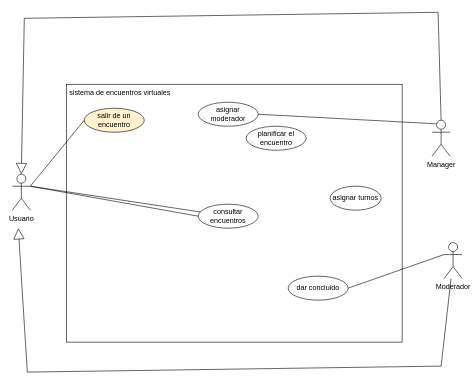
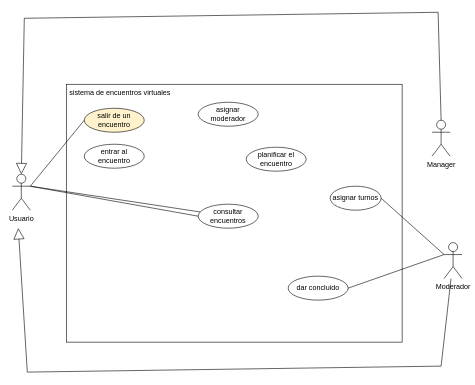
  <mxCell id="0" />
  <mxCell id="1" parent="0" />
  <mxCell id="2" value="" style="rounded=0;whiteSpace=wrap;html=1;" vertex="1" parent="1"><mxGeometry x="110" y="140" width="560" height="430" as="geometry" /></mxCell>
  <mxCell id="3" value="Usuario" style="shape=umlActor;verticalLabelPosition=bottom;verticalAlign=top;html=1;outlineConnect=0;" vertex="1" parent="1"><mxGeometry x="20" y="290" width="30" height="60" as="geometry" /></mxCell>
+ <mxCell id="4" value="entrar al encuentro" style="ellipse;whiteSpace=wrap;html=1;" vertex="1" parent="1"><mxGeometry x="140" y="240" width="100" height="40" as="geometry" /></mxCell>
  <mxCell id="5" value="salir de un encuentro" style="ellipse;whiteSpace=wrap;html=1;fillColor=#fff2cc;" vertex="1" parent="1"><mxGeometry x="140" y="180" width="100" height="40" as="geometry" /></mxCell>
  <mxCell id="6" value="asignar turnos" style="ellipse;whiteSpace=wrap;html=1;" vertex="1" parent="1"><mxGeometry x="550" y="310" width="85" height="40" as="geometry" /></mxCell>
- <mxCell id="7" value="planificar el encuentro" style="ellipse;whiteSpace=wrap;html=1;" vertex="1" parent="1"><mxGeometry x="410" y="210" width="100" height="40" as="geometry" /></mxCell>
+ <mxCell id="7" value="planificar el encuentro" style="ellipse;whiteSpace=wrap;html=1;" vertex="1" parent="1"><mxGeometry x="410" y="245" width="100" height="40" as="geometry" /></mxCell>
  <mxCell id="8" value="dar concluido" style="ellipse;whiteSpace=wrap;html=1;" vertex="1" parent="1"><mxGeometry x="480" y="460" width="100" height="40" as="geometry" /></mxCell>
  <mxCell id="9" value="consultar encuentros" style="ellipse;whiteSpace=wrap;html=1;" vertex="1" parent="1"><mxGeometry x="330" y="340" width="100" height="40" as="geometry" /></mxCell>
  <mxCell id="10" value="&amp;nbsp;sistema de encuentros virtuales" style="text;whiteSpace=wrap;html=1;" vertex="1" parent="1"><mxGeometry x="110" y="140" width="450" height="40" as="geometry" /></mxCell>
  <mxCell id="11" value="Moderador" style="shape=umlActor;verticalLabelPosition=bottom;verticalAlign=top;html=1;outlineConnect=0;" vertex="1" parent="1"><mxGeometry x="740" y="404" width="30" height="60" as="geometry" /></mxCell>
  <mxCell id="12" value="Manager" style="shape=umlActor;verticalLabelPosition=bottom;verticalAlign=top;html=1;outlineConnect=0;" vertex="1" parent="1"><mxGeometry x="720" y="200" width="30" height="60" as="geometry" /></mxCell>
  <mxCell id="13" value="" style="endArrow=none;html=1;rounded=0;exitX=1;exitY=0.333;exitDx=0;exitDy=0;exitPerimeter=0;entryX=0;entryY=0.5;entryDx=0;entryDy=0;" edge="1" parent="1" source="3" target="5"><mxGeometry width="50" height="50" relative="1" as="geometry"><mxPoint x="360" y="300" as="sourcePoint" /><mxPoint x="410" y="250" as="targetPoint" /></mxGeometry></mxCell>
  <mxCell id="14" value="" style="endArrow=none;html=1;rounded=0;exitX=1;exitY=0.333;exitDx=0;exitDy=0;exitPerimeter=0;" edge="1" parent="1" source="3" target="9"><mxGeometry width="50" height="50" relative="1" as="geometry"><mxPoint x="60" y="320" as="sourcePoint" /><mxPoint x="150" y="210" as="targetPoint" /></mxGeometry></mxCell>
  <mxCell id="15" value="" style="endArrow=none;html=1;rounded=0;entryX=0;entryY=0.5;entryDx=0;entryDy=0;" edge="1" parent="1" target="9"><mxGeometry width="50" height="50" relative="1" as="geometry"><mxPoint x="50" y="310" as="sourcePoint" /><mxPoint x="160" y="220" as="targetPoint" /></mxGeometry></mxCell>
  <mxCell id="16" value="" style="endArrow=none;html=1;rounded=0;exitX=0;exitY=0.333;exitDx=0;exitDy=0;exitPerimeter=0;entryX=1;entryY=0.5;entryDx=0;entryDy=0;" edge="1" parent="1" source="11" target="8"><mxGeometry width="50" height="50" relative="1" as="geometry"><mxPoint x="720" y="394" as="sourcePoint" /><mxPoint x="610" y="404" as="targetPoint" /></mxGeometry></mxCell>
+ <mxCell id="17" value="" style="endArrow=none;html=1;rounded=0;exitX=0;exitY=0.333;exitDx=0;exitDy=0;exitPerimeter=0;entryX=1;entryY=0.5;entryDx=0;entryDy=0;" edge="1" parent="1" source="11" target="6"><mxGeometry width="50" height="50" relative="1" as="geometry"><mxPoint x="720" y="330" as="sourcePoint" /><mxPoint x="610" y="340" as="targetPoint" /></mxGeometry></mxCell>
  <mxCell id="18" value="asignar moderador" style="ellipse;whiteSpace=wrap;html=1;" vertex="1" parent="1"><mxGeometry x="330" y="170" width="100" height="40" as="geometry" /></mxCell>
- <mxCell id="19" value="" style="endArrow=none;html=1;rounded=0;exitX=0.25;exitY=0.1;exitDx=0;exitDy=0;exitPerimeter=0;entryX=1;entryY=0.5;entryDx=0;entryDy=0;" edge="1" parent="1" source="12" target="18"><mxGeometry width="50" height="50" relative="1" as="geometry"><mxPoint x="730" y="230" as="sourcePoint" /><mxPoint x="620" y="270" as="targetPoint" /></mxGeometry></mxCell>
  <mxCell id="20" value="" style="endArrow=block;endSize=16;endFill=0;html=1;rounded=0;exitX=0.5;exitY=0;exitDx=0;exitDy=0;exitPerimeter=0;entryX=0.5;entryY=0;entryDx=0;entryDy=0;entryPerimeter=0;" edge="1" parent="1" source="12" target="3"><mxGeometry width="160" relative="1" as="geometry"><mxPoint x="350" y="380" as="sourcePoint" /><mxPoint x="510" y="380" as="targetPoint" /><Array as="points"><mxPoint x="730" y="20" /><mxPoint x="40" y="30" /></Array></mxGeometry></mxCell>
  <mxCell id="21" value="" style="endArrow=block;endSize=16;endFill=0;html=1;rounded=0;" edge="1" parent="1" source="11"><mxGeometry width="160" relative="1" as="geometry"><mxPoint x="740" y="790" as="sourcePoint" /><mxPoint x="30" y="380" as="targetPoint" /><Array as="points"><mxPoint x="735" y="610" /><mxPoint x="45" y="620" /></Array></mxGeometry></mxCell>
